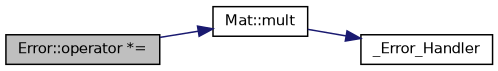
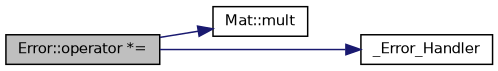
  digraph {
    rankdir=LR
    node [color=black fillcolor=white fontname=Helvetica fontsize=10 shape=record style=filled]
    edge [color=midnightblue fontname=Helvetica fontsize=10 labelfontname=Helvetica labelfontsize=10 style=solid]
    n1 [fillcolor=grey75 fontcolor=black height=0.2 label="Error::operator *=" width=0.4]
    n2 [height=0.2 label="Mat::mult" width=0.4]
    n3 [height=0.2 label=_Error_Handler width=0.4]
    n1 -> n2
-   n2 -> n3
+   n1 -> n3
  }
